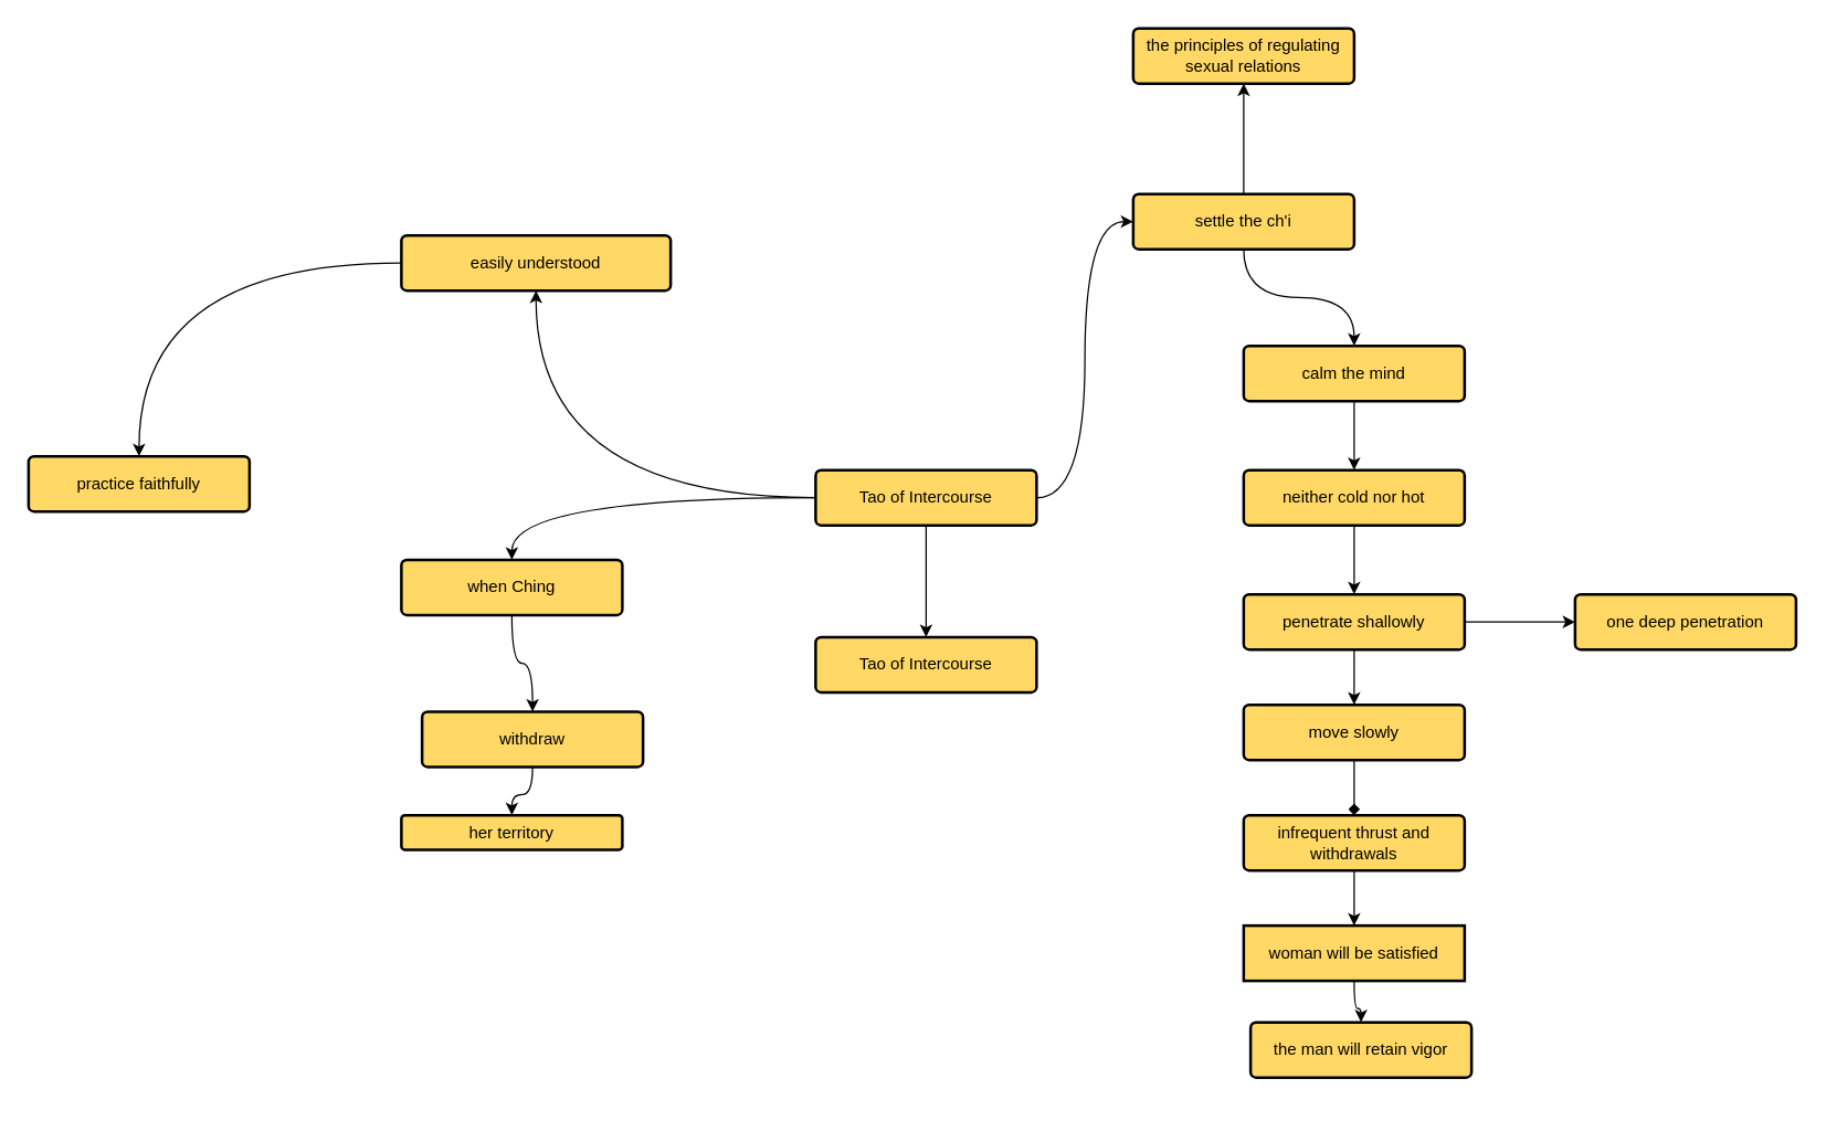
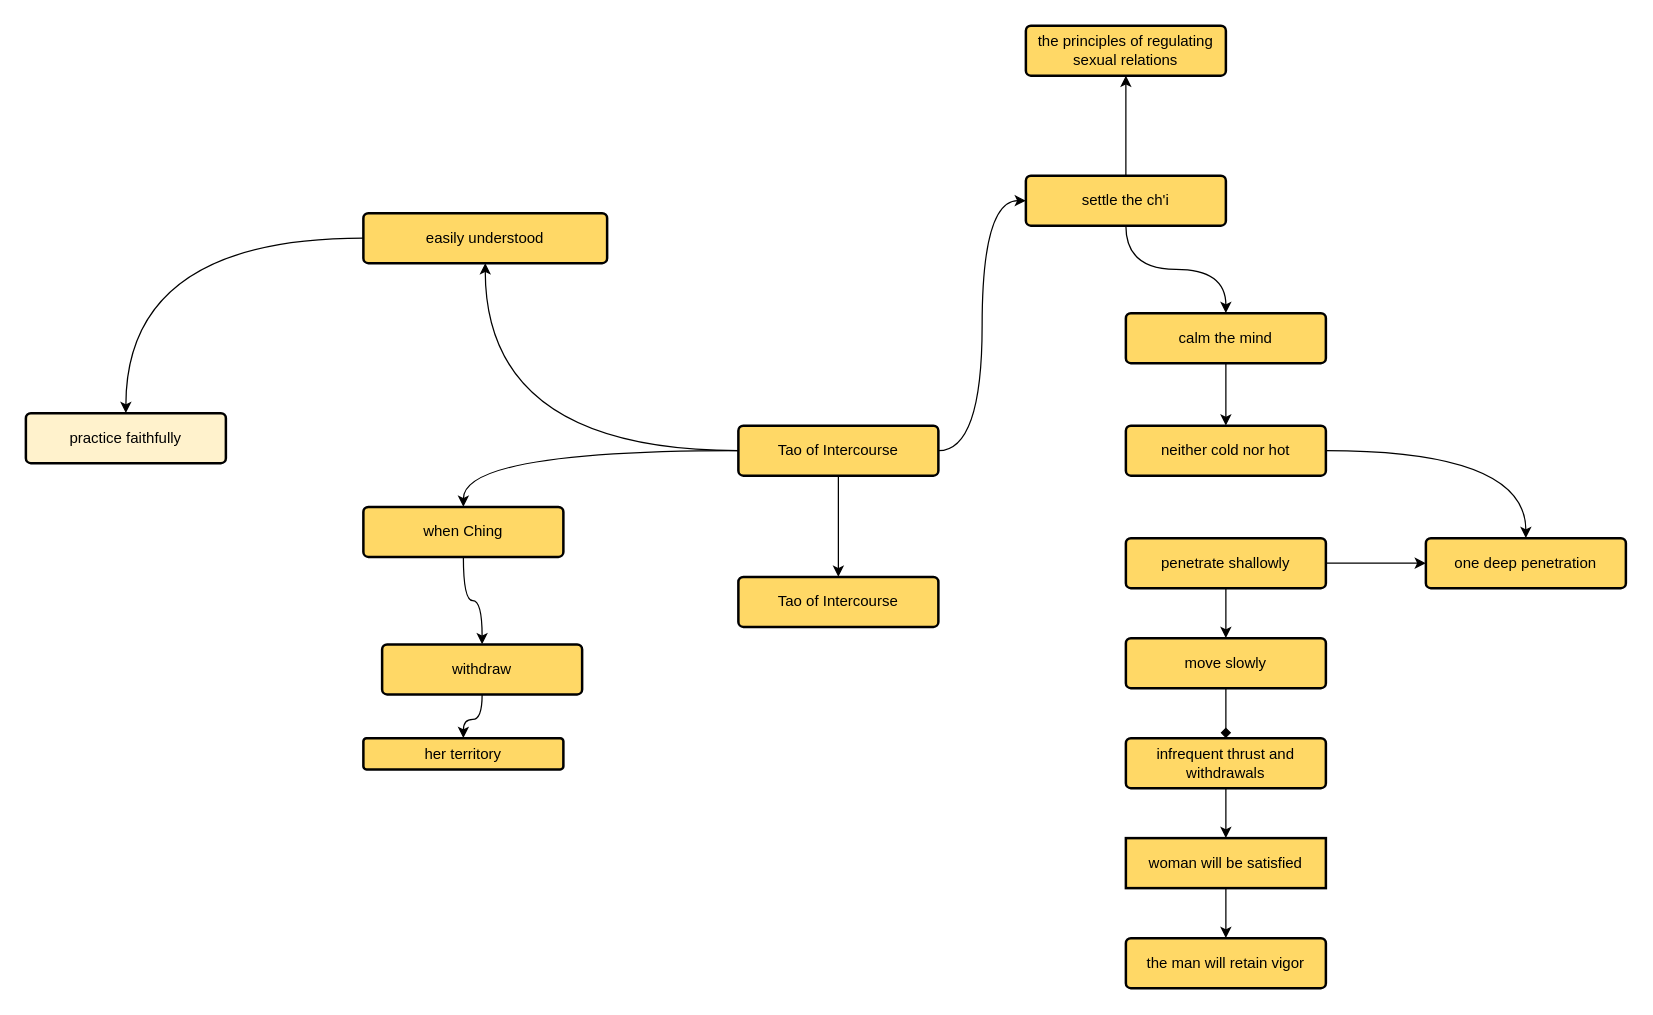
  <mxCell id="0" />
  <mxCell id="1" parent="0" />
  <mxCell id="2" value="" style="edgeStyle=orthogonalEdgeStyle;rounded=0;orthogonalLoop=1;jettySize=auto;html=1;curved=1;" edge="1" parent="1" source="6" target="8"><mxGeometry relative="1" as="geometry" /></mxCell>
  <mxCell id="3" value="" style="edgeStyle=orthogonalEdgeStyle;rounded=0;orthogonalLoop=1;jettySize=auto;html=1;curved=1;" edge="1" parent="1" source="6" target="11"><mxGeometry relative="1" as="geometry" /></mxCell>
  <mxCell id="4" value="" style="edgeStyle=orthogonalEdgeStyle;rounded=0;orthogonalLoop=1;jettySize=auto;html=1;curved=1;entryX=0;entryY=0.5;entryDx=0;entryDy=0;" edge="1" parent="1" source="6" target="17"><mxGeometry relative="1" as="geometry" /></mxCell>
  <mxCell id="5" value="" style="edgeStyle=orthogonalEdgeStyle;rounded=0;orthogonalLoop=1;jettySize=auto;html=1;" edge="1" parent="1" source="6" target="34"><mxGeometry relative="1" as="geometry" /></mxCell>
  <mxCell id="6" value="Tao of Intercourse" style="rounded=1;whiteSpace=wrap;html=1;arcSize=10;fillColor=#FFD866;strokeColor=light-dark(#000000, #6d5100);strokeWidth=2;" vertex="1" parent="1"><mxGeometry x="590" y="340" width="160" height="40" as="geometry" /></mxCell>
  <mxCell id="7" value="" style="edgeStyle=orthogonalEdgeStyle;rounded=0;orthogonalLoop=1;jettySize=auto;html=1;curved=1;" edge="1" parent="1" source="8" target="9"><mxGeometry relative="1" as="geometry" /></mxCell>
  <mxCell id="8" value="easily understood" style="rounded=1;whiteSpace=wrap;html=1;arcSize=10;fillColor=#FFD866;strokeColor=light-dark(#000000, #6d5100);strokeWidth=2;" vertex="1" parent="1"><mxGeometry x="290" y="170" width="195" height="40" as="geometry" /></mxCell>
- <mxCell id="9" value="practice faithfully" style="rounded=1;whiteSpace=wrap;html=1;arcSize=10;fillColor=#FFD866;strokeColor=light-dark(#000000, #6d5100);strokeWidth=2;" vertex="1" parent="1"><mxGeometry x="20" y="330" width="160" height="40" as="geometry" /></mxCell>
+ <mxCell id="9" value="practice faithfully" style="rounded=1;whiteSpace=wrap;html=1;arcSize=10;fillColor=#fff2cc;strokeColor=light-dark(#000000, #6d5100);strokeWidth=2;" vertex="1" parent="1"><mxGeometry x="20" y="330" width="160" height="40" as="geometry" /></mxCell>
  <mxCell id="10" value="" style="edgeStyle=orthogonalEdgeStyle;rounded=0;orthogonalLoop=1;jettySize=auto;html=1;curved=1;" edge="1" parent="1" source="11" target="13"><mxGeometry relative="1" as="geometry" /></mxCell>
  <mxCell id="11" value="when Ching" style="rounded=1;whiteSpace=wrap;html=1;arcSize=10;fillColor=#FFD866;strokeColor=light-dark(#000000, #6d5100);strokeWidth=2;" vertex="1" parent="1"><mxGeometry x="290" y="405" width="160" height="40" as="geometry" /></mxCell>
  <mxCell id="12" value="" style="edgeStyle=orthogonalEdgeStyle;rounded=0;orthogonalLoop=1;jettySize=auto;html=1;curved=1;" edge="1" parent="1" source="13" target="14"><mxGeometry relative="1" as="geometry" /></mxCell>
  <mxCell id="13" value="withdraw" style="rounded=1;whiteSpace=wrap;html=1;arcSize=10;fillColor=#FFD866;strokeColor=light-dark(#000000, #6d5100);strokeWidth=2;" vertex="1" parent="1"><mxGeometry x="305" y="515" width="160" height="40" as="geometry" /></mxCell>
  <mxCell id="14" value="her territory" style="rounded=1;whiteSpace=wrap;html=1;arcSize=10;fillColor=#FFD866;strokeColor=light-dark(#000000, #6d5100);strokeWidth=2;" vertex="1" parent="1"><mxGeometry x="290" y="590" width="160" height="25" as="geometry" /></mxCell>
  <mxCell id="15" value="" style="edgeStyle=orthogonalEdgeStyle;rounded=0;orthogonalLoop=1;jettySize=auto;html=1;curved=1;" edge="1" parent="1" source="17" target="19"><mxGeometry relative="1" as="geometry" /></mxCell>
  <mxCell id="16" value="" style="edgeStyle=orthogonalEdgeStyle;rounded=0;orthogonalLoop=1;jettySize=auto;html=1;curved=1;" edge="1" parent="1" source="17" target="32"><mxGeometry relative="1" as="geometry" /></mxCell>
  <mxCell id="17" value="settle the ch'i" style="rounded=1;whiteSpace=wrap;html=1;arcSize=10;fillColor=#FFD866;strokeColor=light-dark(#000000, #6d5100);strokeWidth=2;" vertex="1" parent="1"><mxGeometry x="820" y="140" width="160" height="40" as="geometry" /></mxCell>
  <mxCell id="18" value="" style="edgeStyle=orthogonalEdgeStyle;rounded=0;orthogonalLoop=1;jettySize=auto;html=1;curved=1;" edge="1" parent="1" source="19" target="21"><mxGeometry relative="1" as="geometry" /></mxCell>
  <mxCell id="19" value="calm the mind" style="rounded=1;whiteSpace=wrap;html=1;arcSize=10;fillColor=#FFD866;strokeColor=light-dark(#000000, #6d5100);strokeWidth=2;" vertex="1" parent="1"><mxGeometry x="900" y="250" width="160" height="40" as="geometry" /></mxCell>
- <mxCell id="20" value="" style="edgeStyle=orthogonalEdgeStyle;rounded=0;orthogonalLoop=1;jettySize=auto;html=1;curved=1;" edge="1" parent="1" source="21" target="24"><mxGeometry relative="1" as="geometry" /></mxCell>
+ <mxCell id="20" value="" style="edgeStyle=orthogonalEdgeStyle;rounded=0;orthogonalLoop=1;jettySize=auto;html=1;curved=1;" edge="1" parent="1" source="21" target="33"><mxGeometry relative="1" as="geometry" /></mxCell>
  <mxCell id="21" value="neither cold nor hot" style="rounded=1;whiteSpace=wrap;html=1;arcSize=10;fillColor=#FFD866;strokeColor=light-dark(#000000, #6d5100);strokeWidth=2;" vertex="1" parent="1"><mxGeometry x="900" y="340" width="160" height="40" as="geometry" /></mxCell>
  <mxCell id="22" value="" style="edgeStyle=orthogonalEdgeStyle;rounded=0;orthogonalLoop=1;jettySize=auto;html=1;curved=1;" edge="1" parent="1" source="24" target="26"><mxGeometry relative="1" as="geometry" /></mxCell>
  <mxCell id="23" value="" style="edgeStyle=orthogonalEdgeStyle;rounded=0;orthogonalLoop=1;jettySize=auto;html=1;curved=1;" edge="1" parent="1" source="24" target="33"><mxGeometry relative="1" as="geometry" /></mxCell>
  <mxCell id="24" value="penetrate shallowly" style="rounded=1;whiteSpace=wrap;html=1;arcSize=10;fillColor=#FFD866;strokeColor=light-dark(#000000, #6d5100);strokeWidth=2;" vertex="1" parent="1"><mxGeometry x="900" y="430" width="160" height="40" as="geometry" /></mxCell>
  <mxCell id="25" value="" style="edgeStyle=orthogonalEdgeStyle;rounded=0;orthogonalLoop=1;jettySize=auto;html=1;curved=1;endArrow=diamond;" edge="1" parent="1" source="26" target="28"><mxGeometry relative="1" as="geometry" /></mxCell>
  <mxCell id="26" value="move slowly" style="rounded=1;whiteSpace=wrap;html=1;arcSize=10;fillColor=#FFD866;strokeColor=light-dark(#000000, #6d5100);strokeWidth=2;" vertex="1" parent="1"><mxGeometry x="900" y="510" width="160" height="40" as="geometry" /></mxCell>
  <mxCell id="27" value="" style="edgeStyle=orthogonalEdgeStyle;rounded=0;orthogonalLoop=1;jettySize=auto;html=1;curved=1;" edge="1" parent="1" source="28" target="30"><mxGeometry relative="1" as="geometry" /></mxCell>
  <mxCell id="28" value="infrequent thrust and withdrawals" style="rounded=1;whiteSpace=wrap;html=1;arcSize=10;fillColor=#FFD866;strokeColor=light-dark(#000000, #6d5100);strokeWidth=2;" vertex="1" parent="1"><mxGeometry x="900" y="590" width="160" height="40" as="geometry" /></mxCell>
  <mxCell id="29" value="" style="edgeStyle=orthogonalEdgeStyle;rounded=0;orthogonalLoop=1;jettySize=auto;html=1;curved=1;" edge="1" parent="1" source="30" target="31"><mxGeometry relative="1" as="geometry" /></mxCell>
  <mxCell id="30" value="woman will be satisfied" style="whiteSpace=wrap;html=1;arcSize=10;fillColor=#FFD866;strokeColor=light-dark(#000000, #6d5100);strokeWidth=2;rounded=0;" vertex="1" parent="1"><mxGeometry x="900" y="670" width="160" height="40" as="geometry" /></mxCell>
- <mxCell id="31" value="the man will retain vigor" style="rounded=1;whiteSpace=wrap;html=1;arcSize=10;fillColor=#FFD866;strokeColor=light-dark(#000000, #6d5100);strokeWidth=2;" vertex="1" parent="1"><mxGeometry x="905" y="740" width="160" height="40" as="geometry" /></mxCell>
+ <mxCell id="31" value="the man will retain vigor" style="rounded=1;whiteSpace=wrap;html=1;arcSize=10;fillColor=#FFD866;strokeColor=light-dark(#000000, #6d5100);strokeWidth=2;" vertex="1" parent="1"><mxGeometry x="900" y="750" width="160" height="40" as="geometry" /></mxCell>
  <mxCell id="32" value="the principles of regulating sexual relations" style="rounded=1;whiteSpace=wrap;html=1;arcSize=10;fillColor=#FFD866;strokeColor=light-dark(#000000, #6d5100);strokeWidth=2;" vertex="1" parent="1"><mxGeometry x="820" y="20" width="160" height="40" as="geometry" /></mxCell>
  <mxCell id="33" value="one deep penetration" style="rounded=1;whiteSpace=wrap;html=1;arcSize=10;fillColor=#FFD866;strokeColor=light-dark(#000000, #6d5100);strokeWidth=2;" vertex="1" parent="1"><mxGeometry x="1140" y="430" width="160" height="40" as="geometry" /></mxCell>
  <mxCell id="34" value="Tao of Intercourse" style="rounded=1;whiteSpace=wrap;html=1;arcSize=10;fillColor=#FFD866;strokeColor=light-dark(#000000, #6d5100);strokeWidth=2;" vertex="1" parent="1"><mxGeometry x="590" y="461" width="160" height="40" as="geometry" /></mxCell>
